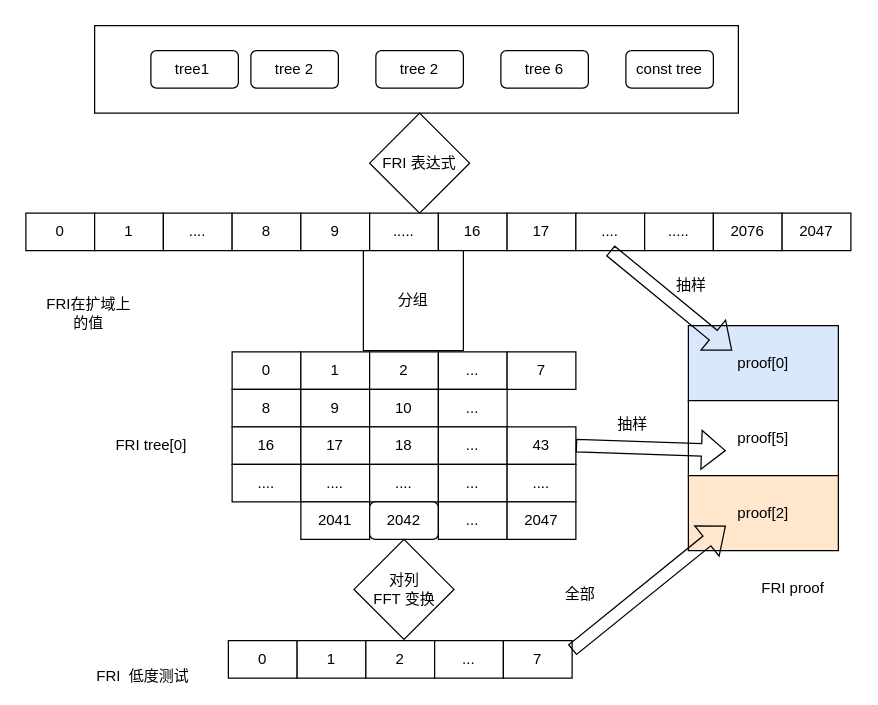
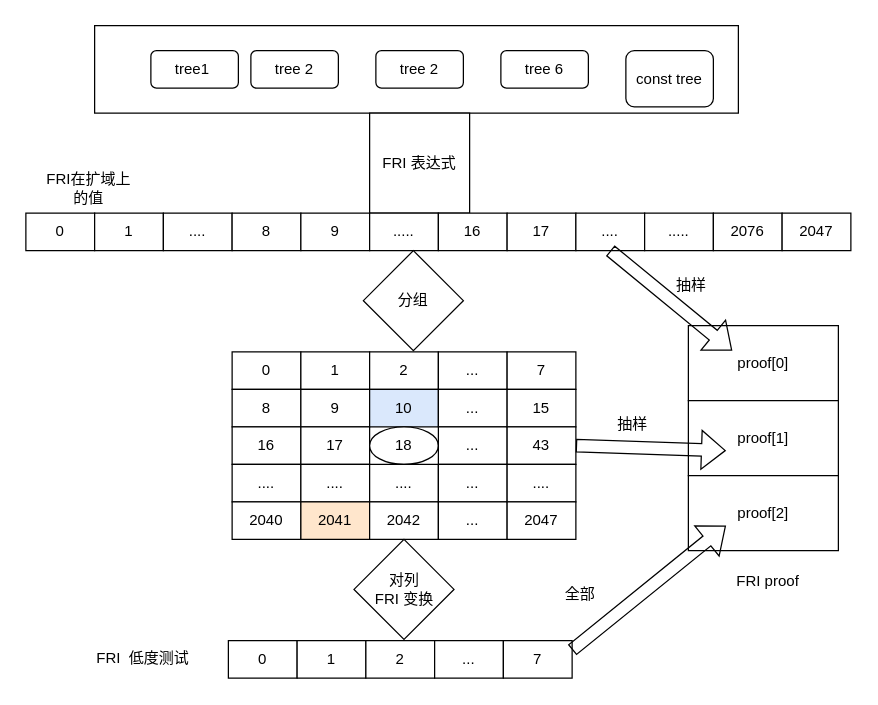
  <mxCell id="0" />
  <mxCell id="1" parent="0" />
- <mxCell id="2" value="proof[0]" style="rounded=0;whiteSpace=wrap;html=1;fillColor=#dae8fc;" vertex="1" parent="1"><mxGeometry x="550" y="260" width="120" height="60" as="geometry" /></mxCell>
- <mxCell id="3" value="proof[5]" style="rounded=0;whiteSpace=wrap;html=1;" vertex="1" parent="1"><mxGeometry x="550" y="320" width="120" height="60" as="geometry" /></mxCell>
- <mxCell id="4" value="proof[2]" style="rounded=0;whiteSpace=wrap;html=1;fillColor=#ffe6cc;" vertex="1" parent="1"><mxGeometry x="550" y="380" width="120" height="60" as="geometry" /></mxCell>
+ <mxCell id="2" value="proof[0]" style="rounded=0;whiteSpace=wrap;html=1;" vertex="1" parent="1"><mxGeometry x="550" y="260" width="120" height="60" as="geometry" /></mxCell>
+ <mxCell id="3" value="proof[1]" style="rounded=0;whiteSpace=wrap;html=1;" vertex="1" parent="1"><mxGeometry x="550" y="320" width="120" height="60" as="geometry" /></mxCell>
+ <mxCell id="4" value="proof[2]" style="rounded=0;whiteSpace=wrap;html=1;" vertex="1" parent="1"><mxGeometry x="550" y="380" width="120" height="60" as="geometry" /></mxCell>
  <mxCell id="5" value="" style="rounded=0;whiteSpace=wrap;html=1;" vertex="1" parent="1"><mxGeometry x="75" y="20" width="515" height="70" as="geometry" /></mxCell>
  <mxCell id="6" value="tree1&amp;nbsp;" style="rounded=1;whiteSpace=wrap;html=1;" vertex="1" parent="1"><mxGeometry x="120" y="40" width="70" height="30" as="geometry" /></mxCell>
  <mxCell id="7" value="tree 2" style="rounded=1;whiteSpace=wrap;html=1;" vertex="1" parent="1"><mxGeometry x="200" y="40" width="70" height="30" as="geometry" /></mxCell>
  <mxCell id="8" value="tree 2" style="rounded=1;whiteSpace=wrap;html=1;" vertex="1" parent="1"><mxGeometry x="300" y="40" width="70" height="30" as="geometry" /></mxCell>
  <mxCell id="9" value="tree 6" style="rounded=1;whiteSpace=wrap;html=1;" vertex="1" parent="1"><mxGeometry x="400" y="40" width="70" height="30" as="geometry" /></mxCell>
- <mxCell id="10" value="const tree" style="rounded=1;whiteSpace=wrap;html=1;" vertex="1" parent="1"><mxGeometry x="500" y="40" width="70" height="30" as="geometry" /></mxCell>
- <mxCell id="11" value="FRI 表达式" style="rhombus;whiteSpace=wrap;html=1;" vertex="1" parent="1"><mxGeometry x="295" y="90" width="80" height="80" as="geometry" /></mxCell>
+ <mxCell id="10" value="const tree" style="rounded=1;whiteSpace=wrap;html=1;" vertex="1" parent="1"><mxGeometry x="500" y="40" width="70" height="45" as="geometry" /></mxCell>
+ <mxCell id="11" value="FRI 表达式" style="whiteSpace=wrap;html=1;rounded=0;" vertex="1" parent="1"><mxGeometry x="295" y="90" width="80" height="80" as="geometry" /></mxCell>
  <mxCell id="12" value="0" style="rounded=0;whiteSpace=wrap;html=1;" vertex="1" parent="1"><mxGeometry x="20" y="170" width="55" height="30" as="geometry" /></mxCell>
  <mxCell id="13" value="1" style="rounded=0;whiteSpace=wrap;html=1;" vertex="1" parent="1"><mxGeometry x="75" y="170" width="55" height="30" as="geometry" /></mxCell>
  <mxCell id="14" value="...." style="rounded=0;whiteSpace=wrap;html=1;" vertex="1" parent="1"><mxGeometry x="130" y="170" width="55" height="30" as="geometry" /></mxCell>
  <mxCell id="15" value="8" style="rounded=0;whiteSpace=wrap;html=1;" vertex="1" parent="1"><mxGeometry x="185" y="170" width="55" height="30" as="geometry" /></mxCell>
  <mxCell id="16" value="9" style="rounded=0;whiteSpace=wrap;html=1;" vertex="1" parent="1"><mxGeometry x="240" y="170" width="55" height="30" as="geometry" /></mxCell>
  <mxCell id="17" value="....." style="rounded=0;whiteSpace=wrap;html=1;" vertex="1" parent="1"><mxGeometry x="295" y="170" width="55" height="30" as="geometry" /></mxCell>
  <mxCell id="18" value="16" style="rounded=0;whiteSpace=wrap;html=1;" vertex="1" parent="1"><mxGeometry x="350" y="170" width="55" height="30" as="geometry" /></mxCell>
  <mxCell id="19" value="17" style="rounded=0;whiteSpace=wrap;html=1;" vertex="1" parent="1"><mxGeometry x="405" y="170" width="55" height="30" as="geometry" /></mxCell>
  <mxCell id="20" value="...." style="rounded=0;whiteSpace=wrap;html=1;" vertex="1" parent="1"><mxGeometry x="460" y="170" width="55" height="30" as="geometry" /></mxCell>
  <mxCell id="21" value="....." style="rounded=0;whiteSpace=wrap;html=1;" vertex="1" parent="1"><mxGeometry x="515" y="170" width="55" height="30" as="geometry" /></mxCell>
  <mxCell id="22" value="2076" style="rounded=0;whiteSpace=wrap;html=1;" vertex="1" parent="1"><mxGeometry x="570" y="170" width="55" height="30" as="geometry" /></mxCell>
  <mxCell id="23" value="2047" style="rounded=0;whiteSpace=wrap;html=1;" vertex="1" parent="1"><mxGeometry x="625" y="170" width="55" height="30" as="geometry" /></mxCell>
- <mxCell id="24" value="FRI在扩域上&lt;br&gt;的值" style="text;html=1;align=center;verticalAlign=middle;resizable=0;points=[];autosize=1;strokeColor=none;fillColor=none;" vertex="1" parent="1"><mxGeometry x="25" y="230" width="90" height="40" as="geometry" /></mxCell>
+ <mxCell id="24" value="FRI在扩域上&lt;br&gt;的值" style="text;html=1;align=center;verticalAlign=middle;resizable=0;points=[];autosize=1;strokeColor=none;fillColor=none;" vertex="1" parent="1"><mxGeometry x="25" y="130" width="90" height="40" as="geometry" /></mxCell>
  <mxCell id="25" value="0" style="rounded=0;whiteSpace=wrap;html=1;" vertex="1" parent="1"><mxGeometry x="185" y="281" width="55" height="30" as="geometry" /></mxCell>
  <mxCell id="26" value="8" style="rounded=0;whiteSpace=wrap;html=1;" vertex="1" parent="1"><mxGeometry x="185" y="311" width="55" height="30" as="geometry" /></mxCell>
  <mxCell id="27" value="16" style="rounded=0;whiteSpace=wrap;html=1;" vertex="1" parent="1"><mxGeometry x="185" y="341" width="55" height="30" as="geometry" /></mxCell>
  <mxCell id="28" value="...." style="rounded=0;whiteSpace=wrap;html=1;" vertex="1" parent="1"><mxGeometry x="185" y="371" width="55" height="30" as="geometry" /></mxCell>
+ <mxCell id="29" value="2040" style="rounded=0;whiteSpace=wrap;html=1;" vertex="1" parent="1"><mxGeometry x="185" y="401" width="55" height="30" as="geometry" /></mxCell>
  <mxCell id="30" value="1" style="rounded=0;whiteSpace=wrap;html=1;" vertex="1" parent="1"><mxGeometry x="240" y="281" width="55" height="30" as="geometry" /></mxCell>
  <mxCell id="31" value="9" style="rounded=0;whiteSpace=wrap;html=1;" vertex="1" parent="1"><mxGeometry x="240" y="311" width="55" height="30" as="geometry" /></mxCell>
  <mxCell id="32" value="17" style="rounded=0;whiteSpace=wrap;html=1;" vertex="1" parent="1"><mxGeometry x="240" y="341" width="55" height="30" as="geometry" /></mxCell>
  <mxCell id="33" value="...." style="rounded=0;whiteSpace=wrap;html=1;" vertex="1" parent="1"><mxGeometry x="240" y="371" width="55" height="30" as="geometry" /></mxCell>
- <mxCell id="34" value="2041" style="rounded=0;whiteSpace=wrap;html=1;" vertex="1" parent="1"><mxGeometry x="240" y="401" width="55" height="30" as="geometry" /></mxCell>
+ <mxCell id="34" value="2041" style="rounded=0;whiteSpace=wrap;html=1;fillColor=#ffe6cc;" vertex="1" parent="1"><mxGeometry x="240" y="401" width="55" height="30" as="geometry" /></mxCell>
  <mxCell id="35" value="2" style="rounded=0;whiteSpace=wrap;html=1;" vertex="1" parent="1"><mxGeometry x="295" y="281" width="55" height="30" as="geometry" /></mxCell>
- <mxCell id="36" value="10" style="rounded=0;whiteSpace=wrap;html=1;" vertex="1" parent="1"><mxGeometry x="295" y="311" width="55" height="30" as="geometry" /></mxCell>
- <mxCell id="37" value="18" style="rounded=0;whiteSpace=wrap;html=1;" vertex="1" parent="1"><mxGeometry x="295" y="341" width="55" height="30" as="geometry" /></mxCell>
+ <mxCell id="36" value="10" style="rounded=0;whiteSpace=wrap;html=1;fillColor=#dae8fc;" vertex="1" parent="1"><mxGeometry x="295" y="311" width="55" height="30" as="geometry" /></mxCell>
+ <mxCell id="37" value="18" style="ellipse;whiteSpace=wrap;html=1;" vertex="1" parent="1"><mxGeometry x="295" y="341" width="55" height="30" as="geometry" /></mxCell>
  <mxCell id="38" value="...." style="rounded=0;whiteSpace=wrap;html=1;" vertex="1" parent="1"><mxGeometry x="295" y="371" width="55" height="30" as="geometry" /></mxCell>
- <mxCell id="39" value="2042" style="whiteSpace=wrap;html=1;rounded=1;" vertex="1" parent="1"><mxGeometry x="295" y="401" width="55" height="30" as="geometry" /></mxCell>
+ <mxCell id="39" value="2042" style="rounded=0;whiteSpace=wrap;html=1;" vertex="1" parent="1"><mxGeometry x="295" y="401" width="55" height="30" as="geometry" /></mxCell>
  <mxCell id="40" value="..." style="rounded=0;whiteSpace=wrap;html=1;" vertex="1" parent="1"><mxGeometry x="350" y="281" width="55" height="30" as="geometry" /></mxCell>
  <mxCell id="41" value="..." style="rounded=0;whiteSpace=wrap;html=1;" vertex="1" parent="1"><mxGeometry x="350" y="311" width="55" height="30" as="geometry" /></mxCell>
  <mxCell id="42" value="..." style="rounded=0;whiteSpace=wrap;html=1;" vertex="1" parent="1"><mxGeometry x="350" y="341" width="55" height="30" as="geometry" /></mxCell>
  <mxCell id="43" value="..." style="rounded=0;whiteSpace=wrap;html=1;" vertex="1" parent="1"><mxGeometry x="350" y="371" width="55" height="30" as="geometry" /></mxCell>
  <mxCell id="44" value="..." style="rounded=0;whiteSpace=wrap;html=1;" vertex="1" parent="1"><mxGeometry x="350" y="401" width="55" height="30" as="geometry" /></mxCell>
  <mxCell id="45" value="7" style="rounded=0;whiteSpace=wrap;html=1;" vertex="1" parent="1"><mxGeometry x="405" y="281" width="55" height="30" as="geometry" /></mxCell>
+ <mxCell id="46" value="15" style="rounded=0;whiteSpace=wrap;html=1;" vertex="1" parent="1"><mxGeometry x="405" y="311" width="55" height="30" as="geometry" /></mxCell>
  <mxCell id="47" value="43" style="rounded=0;whiteSpace=wrap;html=1;" vertex="1" parent="1"><mxGeometry x="405" y="341" width="55" height="30" as="geometry" /></mxCell>
  <mxCell id="48" value="...." style="rounded=0;whiteSpace=wrap;html=1;" vertex="1" parent="1"><mxGeometry x="405" y="371" width="55" height="30" as="geometry" /></mxCell>
  <mxCell id="49" value="2047" style="rounded=0;whiteSpace=wrap;html=1;" vertex="1" parent="1"><mxGeometry x="405" y="401" width="55" height="30" as="geometry" /></mxCell>
- <mxCell id="50" value="分组" style="whiteSpace=wrap;html=1;rounded=0;" vertex="1" parent="1"><mxGeometry x="290" y="200" width="80" height="80" as="geometry" /></mxCell>
- <mxCell id="51" value="对列&lt;br&gt;FFT 变换" style="rhombus;whiteSpace=wrap;html=1;" vertex="1" parent="1"><mxGeometry x="282.5" y="431" width="80" height="80" as="geometry" /></mxCell>
+ <mxCell id="50" value="分组" style="rhombus;whiteSpace=wrap;html=1;" vertex="1" parent="1"><mxGeometry x="290" y="200" width="80" height="80" as="geometry" /></mxCell>
+ <mxCell id="51" value="对列&lt;br&gt;FRI 变换" style="rhombus;whiteSpace=wrap;html=1;" vertex="1" parent="1"><mxGeometry x="282.5" y="431" width="80" height="80" as="geometry" /></mxCell>
  <mxCell id="52" value="0" style="rounded=0;whiteSpace=wrap;html=1;" vertex="1" parent="1"><mxGeometry x="182" y="512" width="55" height="30" as="geometry" /></mxCell>
  <mxCell id="53" value="1" style="rounded=0;whiteSpace=wrap;html=1;" vertex="1" parent="1"><mxGeometry x="237" y="512" width="55" height="30" as="geometry" /></mxCell>
  <mxCell id="54" value="2" style="rounded=0;whiteSpace=wrap;html=1;" vertex="1" parent="1"><mxGeometry x="292" y="512" width="55" height="30" as="geometry" /></mxCell>
  <mxCell id="55" value="..." style="rounded=0;whiteSpace=wrap;html=1;" vertex="1" parent="1"><mxGeometry x="347" y="512" width="55" height="30" as="geometry" /></mxCell>
  <mxCell id="56" value="7" style="rounded=0;whiteSpace=wrap;html=1;" vertex="1" parent="1"><mxGeometry x="402" y="512" width="55" height="30" as="geometry" /></mxCell>
- <mxCell id="57" value="FRI tree[0]" style="text;html=1;align=center;verticalAlign=middle;resizable=0;points=[];autosize=1;strokeColor=none;fillColor=none;" vertex="1" parent="1"><mxGeometry x="80" y="341" width="80" height="30" as="geometry" /></mxCell>
- <mxCell id="58" value="FRI&amp;nbsp; 低度测试&amp;nbsp;" style="text;html=1;align=center;verticalAlign=middle;resizable=0;points=[];autosize=1;strokeColor=none;fillColor=none;" vertex="1" parent="1"><mxGeometry x="65" y="526" width="100" height="30" as="geometry" /></mxCell>
+ <mxCell id="58" value="FRI&amp;nbsp; 低度测试&amp;nbsp;" style="text;html=1;align=center;verticalAlign=middle;resizable=0;points=[];autosize=1;strokeColor=none;fillColor=none;" vertex="1" parent="1"><mxGeometry x="65" y="511" width="100" height="30" as="geometry" /></mxCell>
  <mxCell id="59" value="" style="shape=flexArrow;endArrow=classic;html=1;rounded=0;exitX=0.5;exitY=1;exitDx=0;exitDy=0;" edge="1" parent="1" source="20"><mxGeometry width="50" height="50" relative="1" as="geometry"><mxPoint x="515" y="240" as="sourcePoint" /><mxPoint x="585" y="280" as="targetPoint" /></mxGeometry></mxCell>
  <mxCell id="60" value="抽样" style="text;html=1;align=center;verticalAlign=middle;resizable=0;points=[];autosize=1;strokeColor=none;fillColor=none;" vertex="1" parent="1"><mxGeometry x="527" y="213" width="50" height="30" as="geometry" /></mxCell>
  <mxCell id="61" value="" style="shape=flexArrow;endArrow=classic;html=1;rounded=0;exitX=1;exitY=0.5;exitDx=0;exitDy=0;" edge="1" parent="1" source="47"><mxGeometry width="50" height="50" relative="1" as="geometry"><mxPoint x="510" y="340" as="sourcePoint" /><mxPoint x="580" y="360" as="targetPoint" /></mxGeometry></mxCell>
  <mxCell id="62" value="" style="shape=flexArrow;endArrow=classic;html=1;rounded=0;exitX=1;exitY=0.25;exitDx=0;exitDy=0;" edge="1" parent="1" source="56"><mxGeometry width="50" height="50" relative="1" as="geometry"><mxPoint x="520" y="580" as="sourcePoint" /><mxPoint x="580" y="420" as="targetPoint" /></mxGeometry></mxCell>
  <mxCell id="63" value="抽样" style="text;html=1;align=center;verticalAlign=middle;resizable=0;points=[];autosize=1;strokeColor=none;fillColor=none;" vertex="1" parent="1"><mxGeometry x="480" y="324" width="50" height="30" as="geometry" /></mxCell>
- <mxCell id="64" value="FRI proof&amp;nbsp;" style="text;html=1;align=center;verticalAlign=middle;resizable=0;points=[];autosize=1;strokeColor=none;fillColor=none;" vertex="1" parent="1"><mxGeometry x="595" y="455" width="80" height="30" as="geometry" /></mxCell>
+ <mxCell id="64" value="FRI proof&amp;nbsp;" style="text;html=1;align=center;verticalAlign=middle;resizable=0;points=[];autosize=1;strokeColor=none;fillColor=none;" vertex="1" parent="1"><mxGeometry x="575" y="450" width="80" height="30" as="geometry" /></mxCell>
  <mxCell id="65" value="全部" style="text;html=1;align=center;verticalAlign=middle;resizable=0;points=[];autosize=1;strokeColor=none;fillColor=none;" vertex="1" parent="1"><mxGeometry x="437.5" y="460" width="50" height="30" as="geometry" /></mxCell>
